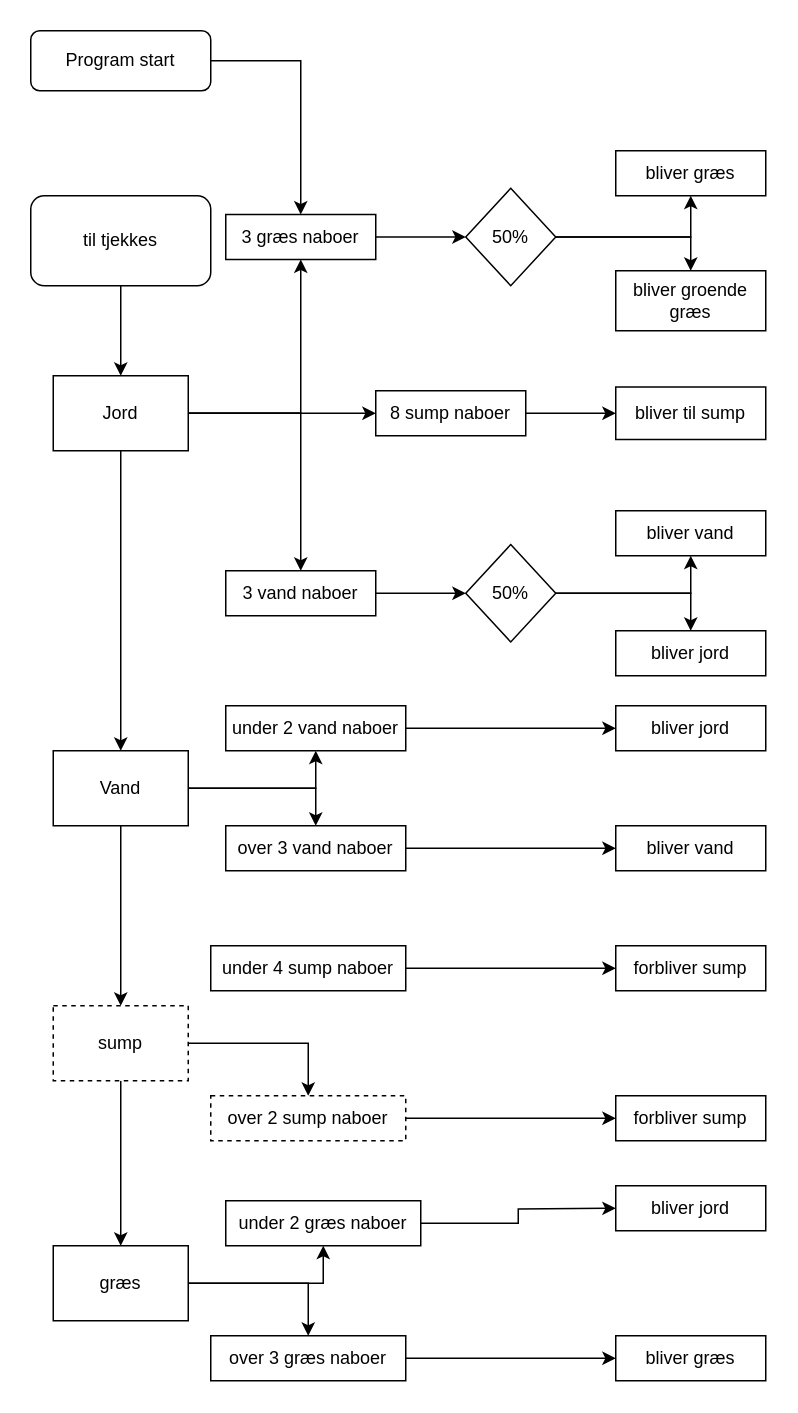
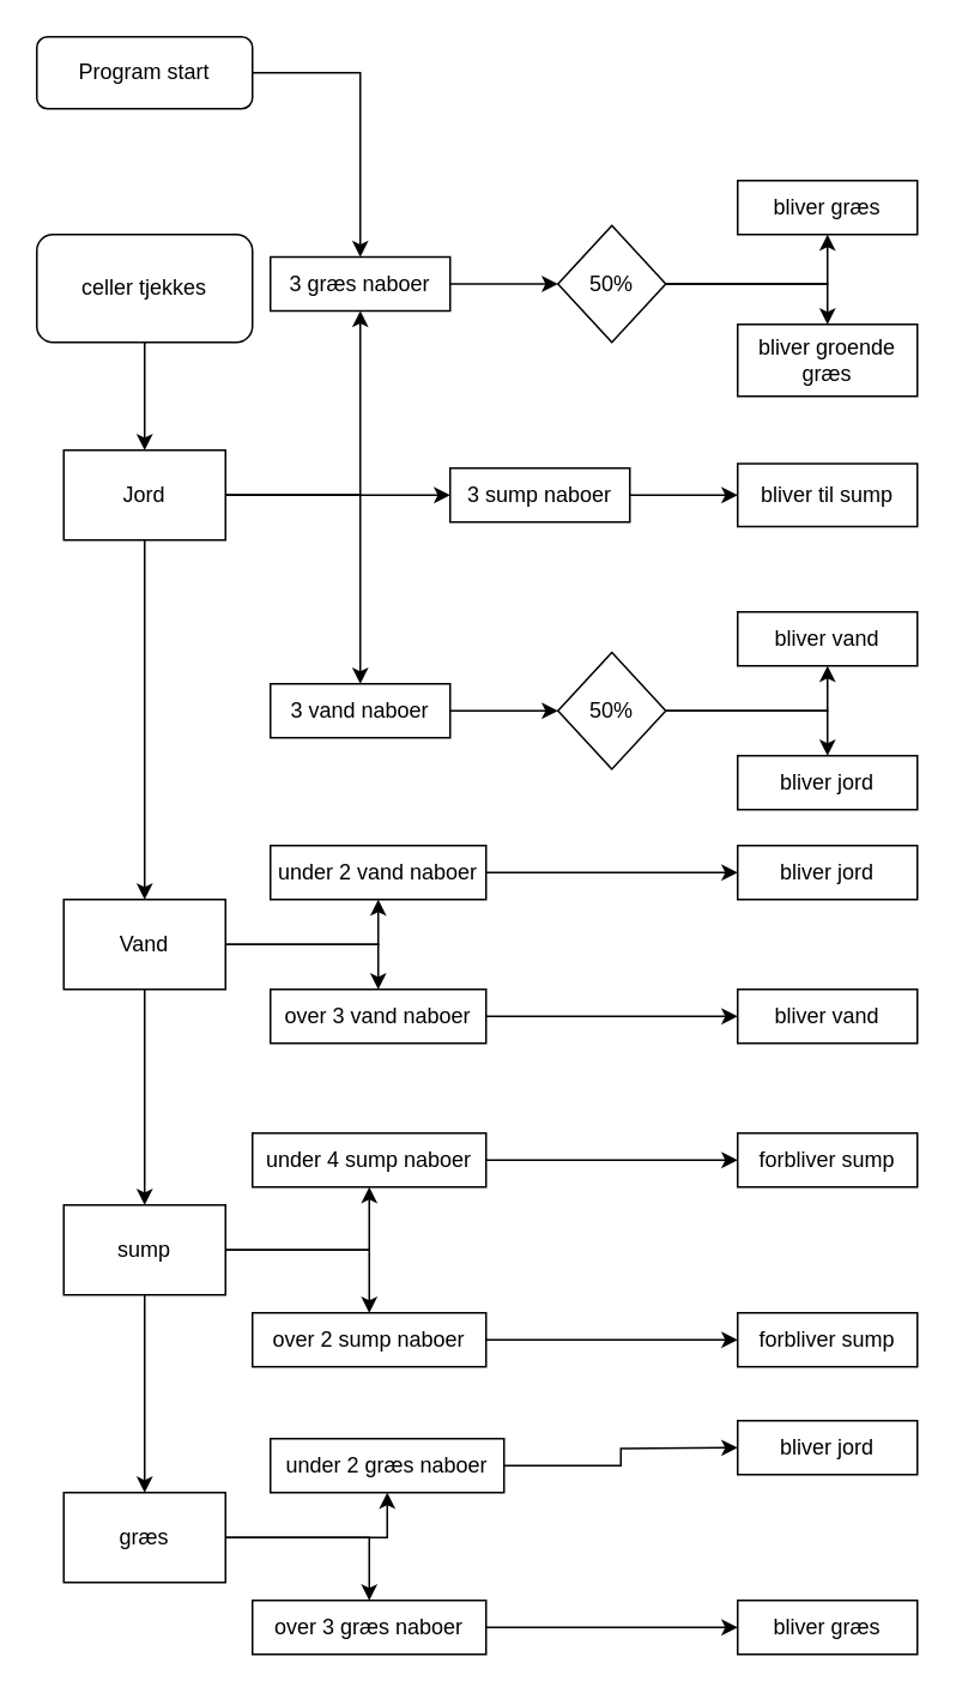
  <mxCell id="0" />
  <mxCell id="1" parent="0" />
  <mxCell id="2" value="" style="edgeStyle=orthogonalEdgeStyle;rounded=0;orthogonalLoop=1;jettySize=auto;html=1;" edge="1" parent="1" source="3" target="12"><mxGeometry relative="1" as="geometry" /></mxCell>
  <mxCell id="3" value="Program start" style="rounded=1;whiteSpace=wrap;html=1;fontSize=12;glass=0;strokeWidth=1;shadow=0;" parent="1" vertex="1"><mxGeometry x="20" y="20" width="120" height="40" as="geometry" /></mxCell>
  <mxCell id="4" style="edgeStyle=orthogonalEdgeStyle;rounded=0;orthogonalLoop=1;jettySize=auto;html=1;entryX=0.5;entryY=0;entryDx=0;entryDy=0;" edge="1" parent="1" source="5" target="10"><mxGeometry relative="1" as="geometry" /></mxCell>
- <mxCell id="5" value="til tjekkes" style="whiteSpace=wrap;html=1;rounded=1;glass=0;strokeWidth=1;shadow=0;" vertex="1" parent="1"><mxGeometry x="20" y="130" width="120" height="60" as="geometry" /></mxCell>
+ <mxCell id="5" value="celler tjekkes" style="whiteSpace=wrap;html=1;rounded=1;glass=0;strokeWidth=1;shadow=0;" vertex="1" parent="1"><mxGeometry x="20" y="130" width="120" height="60" as="geometry" /></mxCell>
  <mxCell id="6" value="" style="edgeStyle=orthogonalEdgeStyle;rounded=0;orthogonalLoop=1;jettySize=auto;html=1;" edge="1" parent="1" source="10" target="12"><mxGeometry relative="1" as="geometry" /></mxCell>
  <mxCell id="7" style="edgeStyle=orthogonalEdgeStyle;rounded=0;orthogonalLoop=1;jettySize=auto;html=1;entryX=0.5;entryY=0;entryDx=0;entryDy=0;" edge="1" parent="1" source="10" target="14"><mxGeometry relative="1" as="geometry" /></mxCell>
  <mxCell id="8" style="edgeStyle=orthogonalEdgeStyle;rounded=0;orthogonalLoop=1;jettySize=auto;html=1;entryX=0;entryY=0.5;entryDx=0;entryDy=0;" edge="1" parent="1" source="10" target="16"><mxGeometry relative="1" as="geometry" /></mxCell>
  <mxCell id="9" style="edgeStyle=orthogonalEdgeStyle;rounded=0;orthogonalLoop=1;jettySize=auto;html=1;entryX=0.5;entryY=0;entryDx=0;entryDy=0;" edge="1" parent="1" source="10" target="31"><mxGeometry relative="1" as="geometry"><mxPoint x="80" y="460" as="targetPoint" /></mxGeometry></mxCell>
  <mxCell id="10" value="Jord" style="rounded=0;whiteSpace=wrap;html=1;" vertex="1" parent="1"><mxGeometry x="35" y="250" width="90" height="50" as="geometry" /></mxCell>
  <mxCell id="11" style="edgeStyle=orthogonalEdgeStyle;rounded=0;orthogonalLoop=1;jettySize=auto;html=1;entryX=0;entryY=0.5;entryDx=0;entryDy=0;" edge="1" parent="1" source="12" target="22"><mxGeometry relative="1" as="geometry" /></mxCell>
  <mxCell id="12" value="3 græs naboer" style="whiteSpace=wrap;html=1;rounded=0;" vertex="1" parent="1"><mxGeometry x="150" y="142.5" width="100" height="30" as="geometry" /></mxCell>
  <mxCell id="13" value="" style="edgeStyle=orthogonalEdgeStyle;rounded=0;orthogonalLoop=1;jettySize=auto;html=1;" edge="1" parent="1" source="14" target="19"><mxGeometry relative="1" as="geometry" /></mxCell>
  <mxCell id="14" value="3 vand naboer" style="whiteSpace=wrap;html=1;rounded=0;" vertex="1" parent="1"><mxGeometry x="150" y="380" width="100" height="30" as="geometry" /></mxCell>
  <mxCell id="15" value="" style="edgeStyle=orthogonalEdgeStyle;rounded=0;orthogonalLoop=1;jettySize=auto;html=1;" edge="1" parent="1" source="16" target="25"><mxGeometry relative="1" as="geometry" /></mxCell>
- <mxCell id="16" value="8 sump naboer" style="whiteSpace=wrap;html=1;rounded=0;" vertex="1" parent="1"><mxGeometry x="250" y="260" width="100" height="30" as="geometry" /></mxCell>
+ <mxCell id="16" value="3 sump naboer" style="whiteSpace=wrap;html=1;rounded=0;" vertex="1" parent="1"><mxGeometry x="250" y="260" width="100" height="30" as="geometry" /></mxCell>
  <mxCell id="17" style="edgeStyle=orthogonalEdgeStyle;rounded=0;orthogonalLoop=1;jettySize=auto;html=1;entryX=0.5;entryY=1;entryDx=0;entryDy=0;" edge="1" parent="1" source="19" target="26"><mxGeometry relative="1" as="geometry" /></mxCell>
  <mxCell id="18" style="edgeStyle=orthogonalEdgeStyle;rounded=0;orthogonalLoop=1;jettySize=auto;html=1;entryX=0.5;entryY=0;entryDx=0;entryDy=0;" edge="1" parent="1" source="19" target="27"><mxGeometry relative="1" as="geometry" /></mxCell>
  <mxCell id="19" value="50%" style="rhombus;whiteSpace=wrap;html=1;rounded=0;" vertex="1" parent="1"><mxGeometry x="310" y="362.5" width="60" height="65" as="geometry" /></mxCell>
  <mxCell id="20" style="edgeStyle=orthogonalEdgeStyle;rounded=0;orthogonalLoop=1;jettySize=auto;html=1;entryX=0.5;entryY=1;entryDx=0;entryDy=0;" edge="1" parent="1" source="22" target="23"><mxGeometry relative="1" as="geometry"><mxPoint x="440" y="120" as="targetPoint" /></mxGeometry></mxCell>
  <mxCell id="21" style="edgeStyle=orthogonalEdgeStyle;rounded=0;orthogonalLoop=1;jettySize=auto;html=1;entryX=0.5;entryY=0;entryDx=0;entryDy=0;" edge="1" parent="1" source="22" target="24"><mxGeometry relative="1" as="geometry" /></mxCell>
  <mxCell id="22" value="50%" style="rhombus;whiteSpace=wrap;html=1;rounded=0;" vertex="1" parent="1"><mxGeometry x="310" y="125" width="60" height="65" as="geometry" /></mxCell>
  <mxCell id="23" value="bliver græs" style="whiteSpace=wrap;html=1;rounded=0;" vertex="1" parent="1"><mxGeometry x="410" y="100" width="100" height="30" as="geometry" /></mxCell>
  <mxCell id="24" value="bliver groende græs" style="whiteSpace=wrap;html=1;rounded=0;" vertex="1" parent="1"><mxGeometry x="410" y="180" width="100" height="40" as="geometry" /></mxCell>
  <mxCell id="25" value="bliver til sump" style="whiteSpace=wrap;html=1;rounded=0;" vertex="1" parent="1"><mxGeometry x="410" y="257.5" width="100" height="35" as="geometry" /></mxCell>
  <mxCell id="26" value="bliver vand" style="whiteSpace=wrap;html=1;rounded=0;" vertex="1" parent="1"><mxGeometry x="410" y="340" width="100" height="30" as="geometry" /></mxCell>
  <mxCell id="27" value="bliver jord" style="whiteSpace=wrap;html=1;rounded=0;" vertex="1" parent="1"><mxGeometry x="410" y="420" width="100" height="30" as="geometry" /></mxCell>
  <mxCell id="28" style="edgeStyle=orthogonalEdgeStyle;rounded=0;orthogonalLoop=1;jettySize=auto;html=1;entryX=0.5;entryY=1;entryDx=0;entryDy=0;" edge="1" parent="1" source="31" target="33"><mxGeometry relative="1" as="geometry" /></mxCell>
  <mxCell id="29" style="edgeStyle=orthogonalEdgeStyle;rounded=0;orthogonalLoop=1;jettySize=auto;html=1;entryX=0.5;entryY=0;entryDx=0;entryDy=0;" edge="1" parent="1" source="31" target="35"><mxGeometry relative="1" as="geometry" /></mxCell>
  <mxCell id="30" style="edgeStyle=orthogonalEdgeStyle;rounded=0;orthogonalLoop=1;jettySize=auto;html=1;entryX=0.5;entryY=0;entryDx=0;entryDy=0;" edge="1" parent="1" source="31" target="41"><mxGeometry relative="1" as="geometry"><mxPoint x="80" y="660" as="targetPoint" /></mxGeometry></mxCell>
  <mxCell id="31" value="Vand" style="rounded=0;whiteSpace=wrap;html=1;" vertex="1" parent="1"><mxGeometry x="35" y="500" width="90" height="50" as="geometry" /></mxCell>
  <mxCell id="32" value="" style="edgeStyle=orthogonalEdgeStyle;rounded=0;orthogonalLoop=1;jettySize=auto;html=1;entryX=0;entryY=0.5;entryDx=0;entryDy=0;" edge="1" parent="1" source="33" target="36"><mxGeometry relative="1" as="geometry"><mxPoint x="350" y="485" as="targetPoint" /></mxGeometry></mxCell>
  <mxCell id="33" value="under 2 vand naboer" style="whiteSpace=wrap;html=1;rounded=0;" vertex="1" parent="1"><mxGeometry x="150" y="470" width="120" height="30" as="geometry" /></mxCell>
  <mxCell id="34" style="edgeStyle=orthogonalEdgeStyle;rounded=0;orthogonalLoop=1;jettySize=auto;html=1;entryX=0;entryY=0.5;entryDx=0;entryDy=0;" edge="1" parent="1" source="35" target="37"><mxGeometry relative="1" as="geometry" /></mxCell>
  <mxCell id="35" value="over 3 vand naboer" style="whiteSpace=wrap;html=1;rounded=0;" vertex="1" parent="1"><mxGeometry x="150" y="550" width="120" height="30" as="geometry" /></mxCell>
  <mxCell id="36" value="bliver jord" style="whiteSpace=wrap;html=1;rounded=0;" vertex="1" parent="1"><mxGeometry x="410" y="470" width="100" height="30" as="geometry" /></mxCell>
  <mxCell id="37" value="bliver vand" style="whiteSpace=wrap;html=1;rounded=0;" vertex="1" parent="1"><mxGeometry x="410" y="550" width="100" height="30" as="geometry" /></mxCell>
+ <mxCell id="38" style="edgeStyle=orthogonalEdgeStyle;rounded=0;orthogonalLoop=1;jettySize=auto;html=1;entryX=0.5;entryY=1;entryDx=0;entryDy=0;" edge="1" parent="1" source="41" target="46"><mxGeometry relative="1" as="geometry" /></mxCell>
  <mxCell id="39" style="edgeStyle=orthogonalEdgeStyle;rounded=0;orthogonalLoop=1;jettySize=auto;html=1;entryX=0.5;entryY=0;entryDx=0;entryDy=0;" edge="1" parent="1" source="41" target="48"><mxGeometry relative="1" as="geometry" /></mxCell>
  <mxCell id="40" style="edgeStyle=orthogonalEdgeStyle;rounded=0;orthogonalLoop=1;jettySize=auto;html=1;entryX=0.5;entryY=0;entryDx=0;entryDy=0;" edge="1" parent="1" source="41" target="44"><mxGeometry relative="1" as="geometry" /></mxCell>
- <mxCell id="41" value="sump " style="rounded=0;whiteSpace=wrap;html=1;dashed=1;" vertex="1" parent="1"><mxGeometry x="35" y="670" width="90" height="50" as="geometry" /></mxCell>
+ <mxCell id="41" value="sump " style="rounded=0;whiteSpace=wrap;html=1;" vertex="1" parent="1"><mxGeometry x="35" y="670" width="90" height="50" as="geometry" /></mxCell>
  <mxCell id="42" style="edgeStyle=orthogonalEdgeStyle;rounded=0;orthogonalLoop=1;jettySize=auto;html=1;entryX=0.5;entryY=1;entryDx=0;entryDy=0;" edge="1" parent="1" source="44" target="52"><mxGeometry relative="1" as="geometry" /></mxCell>
  <mxCell id="43" style="edgeStyle=orthogonalEdgeStyle;rounded=0;orthogonalLoop=1;jettySize=auto;html=1;entryX=0.5;entryY=0;entryDx=0;entryDy=0;" edge="1" parent="1" source="44" target="54"><mxGeometry relative="1" as="geometry" /></mxCell>
  <mxCell id="44" value="græs" style="rounded=0;whiteSpace=wrap;html=1;" vertex="1" parent="1"><mxGeometry x="35" y="830" width="90" height="50" as="geometry" /></mxCell>
  <mxCell id="45" style="edgeStyle=orthogonalEdgeStyle;rounded=0;orthogonalLoop=1;jettySize=auto;html=1;" edge="1" parent="1" source="46"><mxGeometry relative="1" as="geometry"><mxPoint x="410" y="645" as="targetPoint" /></mxGeometry></mxCell>
  <mxCell id="46" value="under 4 sump naboer" style="whiteSpace=wrap;html=1;rounded=0;" vertex="1" parent="1"><mxGeometry x="140" y="630" width="130" height="30" as="geometry" /></mxCell>
  <mxCell id="47" style="edgeStyle=orthogonalEdgeStyle;rounded=0;orthogonalLoop=1;jettySize=auto;html=1;" edge="1" parent="1" source="48" target="50"><mxGeometry relative="1" as="geometry" /></mxCell>
- <mxCell id="48" value="over 2 sump naboer" style="whiteSpace=wrap;html=1;rounded=0;dashed=1;" vertex="1" parent="1"><mxGeometry x="140" y="730" width="130" height="30" as="geometry" /></mxCell>
+ <mxCell id="48" value="over 2 sump naboer" style="whiteSpace=wrap;html=1;rounded=0;" vertex="1" parent="1"><mxGeometry x="140" y="730" width="130" height="30" as="geometry" /></mxCell>
  <mxCell id="49" value="forbliver sump" style="whiteSpace=wrap;html=1;rounded=0;" vertex="1" parent="1"><mxGeometry x="410" y="630" width="100" height="30" as="geometry" /></mxCell>
  <mxCell id="50" value="forbliver sump" style="whiteSpace=wrap;html=1;rounded=0;" vertex="1" parent="1"><mxGeometry x="410" y="730" width="100" height="30" as="geometry" /></mxCell>
  <mxCell id="51" style="edgeStyle=orthogonalEdgeStyle;rounded=0;orthogonalLoop=1;jettySize=auto;html=1;" edge="1" parent="1" source="52"><mxGeometry relative="1" as="geometry"><mxPoint x="410" y="805" as="targetPoint" /></mxGeometry></mxCell>
  <mxCell id="52" value="under 2 græs naboer" style="whiteSpace=wrap;html=1;rounded=0;" vertex="1" parent="1"><mxGeometry x="150" y="800" width="130" height="30" as="geometry" /></mxCell>
  <mxCell id="53" style="edgeStyle=orthogonalEdgeStyle;rounded=0;orthogonalLoop=1;jettySize=auto;html=1;" edge="1" parent="1" source="54"><mxGeometry relative="1" as="geometry"><mxPoint x="410" y="905" as="targetPoint" /></mxGeometry></mxCell>
  <mxCell id="54" value="over 3 græs naboer" style="whiteSpace=wrap;html=1;rounded=0;" vertex="1" parent="1"><mxGeometry x="140" y="890" width="130" height="30" as="geometry" /></mxCell>
  <mxCell id="55" value="bliver jord" style="whiteSpace=wrap;html=1;rounded=0;" vertex="1" parent="1"><mxGeometry x="410" y="790" width="100" height="30" as="geometry" /></mxCell>
  <mxCell id="56" value="bliver græs" style="whiteSpace=wrap;html=1;rounded=0;" vertex="1" parent="1"><mxGeometry x="410" y="890" width="100" height="30" as="geometry" /></mxCell>
